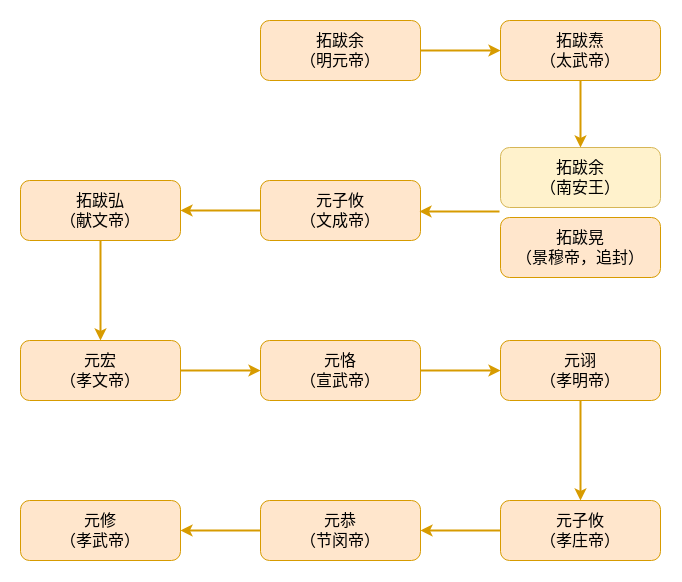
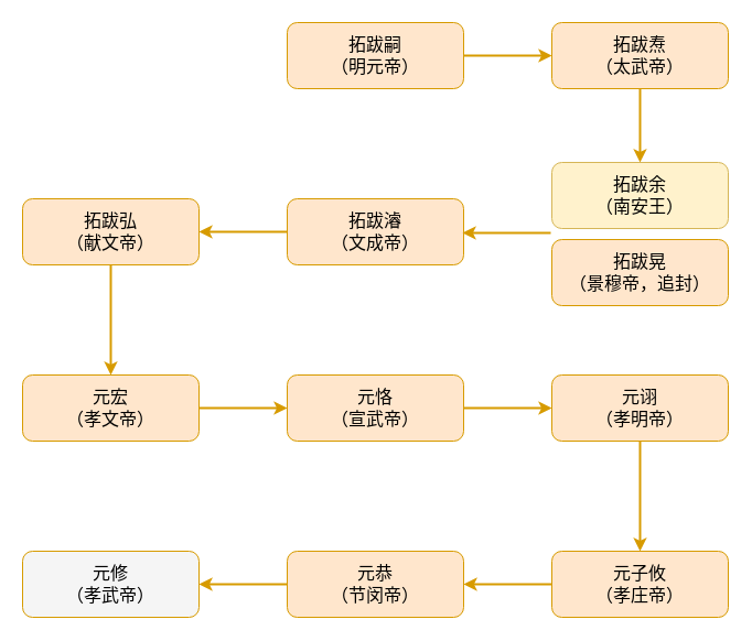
  <mxCell id="0" />
  <mxCell id="1" parent="0" />
  <mxCell id="2" style="edgeStyle=orthogonalEdgeStyle;rounded=0;orthogonalLoop=1;jettySize=auto;html=1;exitX=1;exitY=0.5;exitDx=0;exitDy=0;entryX=0;entryY=0.5;entryDx=0;entryDy=0;strokeWidth=2;fillColor=#ffe6cc;strokeColor=#d79b00;" edge="1" parent="1" source="3" target="5"><mxGeometry relative="1" as="geometry" /></mxCell>
- <mxCell id="3" value="&lt;font style=&quot;font-size: 16px;&quot;&gt;拓跋余&lt;/font&gt;&lt;div&gt;&lt;font style=&quot;font-size: 16px;&quot;&gt;（明元帝）&lt;/font&gt;&lt;/div&gt;" style="rounded=1;whiteSpace=wrap;html=1;fillColor=#ffe6cc;strokeColor=#d79b00;" vertex="1" parent="1"><mxGeometry x="260" y="20" width="160" height="60" as="geometry" /></mxCell>
+ <mxCell id="3" value="&lt;font style=&quot;font-size: 16px;&quot;&gt;拓跋嗣&lt;/font&gt;&lt;div&gt;&lt;font style=&quot;font-size: 16px;&quot;&gt;（明元帝）&lt;/font&gt;&lt;/div&gt;" style="rounded=1;whiteSpace=wrap;html=1;fillColor=#ffe6cc;strokeColor=#d79b00;" vertex="1" parent="1"><mxGeometry x="260" y="20" width="160" height="60" as="geometry" /></mxCell>
  <mxCell id="4" style="edgeStyle=orthogonalEdgeStyle;rounded=0;orthogonalLoop=1;jettySize=auto;html=1;exitX=0.5;exitY=1;exitDx=0;exitDy=0;entryX=0.5;entryY=0;entryDx=0;entryDy=0;strokeWidth=2;fillColor=#ffe6cc;strokeColor=#d79b00;" edge="1" parent="1" source="5" target="10"><mxGeometry relative="1" as="geometry" /></mxCell>
  <mxCell id="5" value="&lt;font style=&quot;font-size: 16px;&quot;&gt;拓跋焘&lt;/font&gt;&lt;div&gt;&lt;font style=&quot;font-size: 16px;&quot;&gt;（太武帝）&lt;/font&gt;&lt;/div&gt;" style="rounded=1;whiteSpace=wrap;html=1;fillColor=#ffe6cc;strokeColor=#d79b00;" vertex="1" parent="1"><mxGeometry x="500" y="20" width="160" height="60" as="geometry" /></mxCell>
  <mxCell id="6" style="edgeStyle=orthogonalEdgeStyle;rounded=0;orthogonalLoop=1;jettySize=auto;html=1;exitX=0.5;exitY=1;exitDx=0;exitDy=0;entryX=0.5;entryY=0;entryDx=0;entryDy=0;strokeWidth=2;fillColor=#ffe6cc;strokeColor=#d79b00;" edge="1" parent="1" source="7" target="13"><mxGeometry relative="1" as="geometry" /></mxCell>
  <mxCell id="7" value="&lt;font style=&quot;font-size: 16px;&quot;&gt;拓跋弘&lt;/font&gt;&lt;div&gt;&lt;font style=&quot;font-size: 16px;&quot;&gt;（献文帝）&lt;/font&gt;&lt;/div&gt;" style="rounded=1;whiteSpace=wrap;html=1;fillColor=#ffe6cc;strokeColor=#d79b00;" vertex="1" parent="1"><mxGeometry x="20" y="180" width="160" height="60" as="geometry" /></mxCell>
  <mxCell id="8" style="edgeStyle=orthogonalEdgeStyle;rounded=0;orthogonalLoop=1;jettySize=auto;html=1;exitX=0;exitY=0.5;exitDx=0;exitDy=0;entryX=1;entryY=0.5;entryDx=0;entryDy=0;strokeWidth=2;fillColor=#ffe6cc;strokeColor=#d79b00;" edge="1" parent="1" source="9" target="7"><mxGeometry relative="1" as="geometry" /></mxCell>
- <mxCell id="9" value="&lt;font style=&quot;font-size: 16px;&quot;&gt;元子攸&lt;/font&gt;&lt;div&gt;&lt;font style=&quot;font-size: 16px;&quot;&gt;（文成帝）&lt;/font&gt;&lt;/div&gt;" style="rounded=1;whiteSpace=wrap;html=1;fillColor=#ffe6cc;strokeColor=#d79b00;" vertex="1" parent="1"><mxGeometry x="260" y="180" width="160" height="60" as="geometry" /></mxCell>
+ <mxCell id="9" value="&lt;font style=&quot;font-size: 16px;&quot;&gt;拓跋濬&lt;/font&gt;&lt;div&gt;&lt;font style=&quot;font-size: 16px;&quot;&gt;（文成帝）&lt;/font&gt;&lt;/div&gt;" style="rounded=1;whiteSpace=wrap;html=1;fillColor=#ffe6cc;strokeColor=#d79b00;" vertex="1" parent="1"><mxGeometry x="260" y="180" width="160" height="60" as="geometry" /></mxCell>
  <mxCell id="10" value="&lt;span style=&quot;font-size: 16px;&quot;&gt;拓跋余&lt;/span&gt;&lt;div&gt;&lt;span style=&quot;font-size: 16px;&quot;&gt;（南安王）&lt;/span&gt;&lt;/div&gt;" style="rounded=1;whiteSpace=wrap;html=1;fillColor=#fff2cc;strokeColor=#d6b656;" vertex="1" parent="1"><mxGeometry x="500" y="147" width="160" height="60" as="geometry" /></mxCell>
  <mxCell id="11" value="&lt;span style=&quot;font-size: 16px;&quot;&gt;拓跋晃&lt;/span&gt;&lt;div&gt;&lt;span style=&quot;font-size: 16px;&quot;&gt;（景穆帝，追封）&lt;/span&gt;&lt;/div&gt;" style="rounded=1;whiteSpace=wrap;html=1;fillColor=#ffe6cc;strokeColor=#d79b00;" vertex="1" parent="1"><mxGeometry x="500" y="217" width="160" height="60" as="geometry" /></mxCell>
  <mxCell id="12" style="edgeStyle=orthogonalEdgeStyle;rounded=0;orthogonalLoop=1;jettySize=auto;html=1;exitX=1;exitY=0.5;exitDx=0;exitDy=0;entryX=0;entryY=0.5;entryDx=0;entryDy=0;strokeWidth=2;fillColor=#ffe6cc;strokeColor=#d79b00;" edge="1" parent="1" source="13" target="15"><mxGeometry relative="1" as="geometry" /></mxCell>
  <mxCell id="13" value="&lt;div&gt;&lt;span style=&quot;font-size: 16px; background-color: initial;&quot;&gt;元宏&lt;/span&gt;&lt;/div&gt;&lt;div&gt;&lt;font style=&quot;font-size: 16px;&quot;&gt;（&lt;/font&gt;&lt;span style=&quot;font-size: 16px; background-color: initial;&quot;&gt;孝文帝&lt;/span&gt;&lt;span style=&quot;font-size: 16px; background-color: initial;&quot;&gt;）&lt;/span&gt;&lt;/div&gt;" style="rounded=1;whiteSpace=wrap;html=1;fillColor=#ffe6cc;strokeColor=#d79b00;" vertex="1" parent="1"><mxGeometry x="20" y="340" width="160" height="60" as="geometry" /></mxCell>
  <mxCell id="14" style="edgeStyle=orthogonalEdgeStyle;rounded=0;orthogonalLoop=1;jettySize=auto;html=1;exitX=1;exitY=0.5;exitDx=0;exitDy=0;entryX=0;entryY=0.5;entryDx=0;entryDy=0;strokeWidth=2;fillColor=#ffe6cc;strokeColor=#d79b00;" edge="1" parent="1" source="15" target="17"><mxGeometry relative="1" as="geometry" /></mxCell>
  <mxCell id="15" value="&lt;font style=&quot;font-size: 16px;&quot;&gt;元恪&lt;/font&gt;&lt;div&gt;&lt;font style=&quot;font-size: 16px;&quot;&gt;（宣武帝）&lt;/font&gt;&lt;/div&gt;" style="rounded=1;whiteSpace=wrap;html=1;fillColor=#ffe6cc;strokeColor=#d79b00;" vertex="1" parent="1"><mxGeometry x="260" y="340" width="160" height="60" as="geometry" /></mxCell>
  <mxCell id="16" style="edgeStyle=orthogonalEdgeStyle;rounded=0;orthogonalLoop=1;jettySize=auto;html=1;exitX=0.5;exitY=1;exitDx=0;exitDy=0;entryX=0.5;entryY=0;entryDx=0;entryDy=0;strokeWidth=2;fillColor=#ffe6cc;strokeColor=#d79b00;" edge="1" parent="1" source="17" target="22"><mxGeometry relative="1" as="geometry" /></mxCell>
  <mxCell id="17" value="&lt;font style=&quot;font-size: 16px;&quot;&gt;元诩&lt;/font&gt;&lt;div&gt;&lt;font style=&quot;font-size: 16px;&quot;&gt;（&lt;/font&gt;&lt;span style=&quot;font-size: 16px; background-color: initial;&quot;&gt;孝明帝&lt;/span&gt;&lt;span style=&quot;font-size: 16px; background-color: initial;&quot;&gt;）&lt;/span&gt;&lt;/div&gt;" style="rounded=1;whiteSpace=wrap;html=1;fillColor=#ffe6cc;strokeColor=#d79b00;" vertex="1" parent="1"><mxGeometry x="500" y="340" width="160" height="60" as="geometry" /></mxCell>
- <mxCell id="18" value="&lt;span style=&quot;font-size: 16px;&quot;&gt;元修&lt;/span&gt;&lt;div&gt;&lt;span style=&quot;font-size: 16px;&quot;&gt;（&lt;/span&gt;&lt;span style=&quot;font-size: 16px;&quot;&gt;孝武帝&lt;/span&gt;&lt;span style=&quot;font-size: 16px;&quot;&gt;）&lt;/span&gt;&lt;br&gt;&lt;/div&gt;" style="rounded=1;whiteSpace=wrap;html=1;fillColor=#ffe6cc;strokeColor=#d79b00;" vertex="1" parent="1"><mxGeometry x="20" y="500" width="160" height="60" as="geometry" /></mxCell>
+ <mxCell id="18" value="&lt;span style=&quot;font-size: 16px;&quot;&gt;元修&lt;/span&gt;&lt;div&gt;&lt;span style=&quot;font-size: 16px;&quot;&gt;（&lt;/span&gt;&lt;span style=&quot;font-size: 16px;&quot;&gt;孝武帝&lt;/span&gt;&lt;span style=&quot;font-size: 16px;&quot;&gt;）&lt;/span&gt;&lt;br&gt;&lt;/div&gt;" style="rounded=1;whiteSpace=wrap;html=1;fillColor=#f5f5f5;strokeColor=#d79b00;" vertex="1" parent="1"><mxGeometry x="20" y="500" width="160" height="60" as="geometry" /></mxCell>
  <mxCell id="19" style="edgeStyle=orthogonalEdgeStyle;rounded=0;orthogonalLoop=1;jettySize=auto;html=1;exitX=0;exitY=0.5;exitDx=0;exitDy=0;entryX=1;entryY=0.5;entryDx=0;entryDy=0;strokeWidth=2;fillColor=#ffe6cc;strokeColor=#d79b00;" edge="1" parent="1" source="20" target="18"><mxGeometry relative="1" as="geometry" /></mxCell>
  <mxCell id="20" value="&lt;span style=&quot;font-size: 16px;&quot;&gt;元恭&lt;/span&gt;&lt;div&gt;&lt;span style=&quot;font-size: 16px;&quot;&gt;（&lt;/span&gt;&lt;span style=&quot;font-size: 16px;&quot;&gt;节闵帝）&lt;/span&gt;&lt;br&gt;&lt;/div&gt;" style="rounded=1;whiteSpace=wrap;html=1;fillColor=#ffe6cc;strokeColor=#d79b00;" vertex="1" parent="1"><mxGeometry x="260" y="500" width="160" height="60" as="geometry" /></mxCell>
  <mxCell id="21" style="edgeStyle=orthogonalEdgeStyle;rounded=0;orthogonalLoop=1;jettySize=auto;html=1;exitX=0;exitY=0.5;exitDx=0;exitDy=0;entryX=1;entryY=0.5;entryDx=0;entryDy=0;strokeWidth=2;fillColor=#ffe6cc;strokeColor=#d79b00;" edge="1" parent="1" source="22" target="20"><mxGeometry relative="1" as="geometry" /></mxCell>
  <mxCell id="22" value="&lt;span style=&quot;font-size: 16px;&quot;&gt;元子攸&lt;/span&gt;&lt;div&gt;&lt;span style=&quot;font-size: 16px;&quot;&gt;（&lt;/span&gt;&lt;span style=&quot;font-size: 16px;&quot;&gt;孝庄帝&lt;/span&gt;&lt;span style=&quot;font-size: 16px;&quot;&gt;）&lt;/span&gt;&lt;br&gt;&lt;/div&gt;" style="rounded=1;whiteSpace=wrap;html=1;fillColor=#ffe6cc;strokeColor=#d79b00;" vertex="1" parent="1"><mxGeometry x="500" y="500" width="160" height="60" as="geometry" /></mxCell>
  <mxCell id="23" style="edgeStyle=orthogonalEdgeStyle;rounded=0;orthogonalLoop=1;jettySize=auto;html=1;exitX=0;exitY=0.5;exitDx=0;exitDy=0;entryX=1;entryY=0.5;entryDx=0;entryDy=0;strokeWidth=2;fillColor=#ffe6cc;strokeColor=#d79b00;" edge="1" parent="1"><mxGeometry relative="1" as="geometry"><mxPoint x="499" y="211" as="sourcePoint" /><mxPoint x="419" y="211" as="targetPoint" /></mxGeometry></mxCell>
